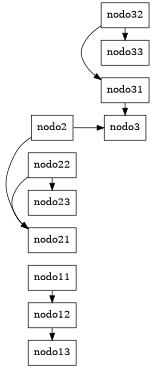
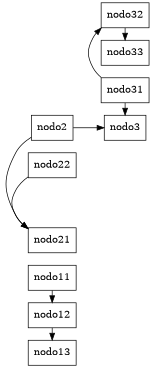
  digraph {
    rankdir=LR
    node [shape=box]
    nodo11
    nodo12
    nodo13
    nodo2
    nodo21
    nodo22
-   nodo23
    nodo3
    nodo31
    nodo32
    nodo33
    subgraph sub_1 {
      rank=same
      nodo11
      nodo12
      nodo13
    }
    subgraph sub_2 {
      rank=same
      nodo2
      nodo21
      nodo22
-     nodo23
    }
    subgraph sub_3 {
      rank=same
      nodo3
      nodo31
      nodo32
      nodo33
    }
    nodo11 -> nodo12
    nodo12 -> nodo13
    nodo2 -> nodo21
    nodo2 -> nodo3
    nodo22 -> nodo21
-   nodo22 -> nodo23
    nodo31 -> nodo3
-   nodo32 -> nodo31
+   nodo31 -> nodo32
    nodo32 -> nodo33
  }
